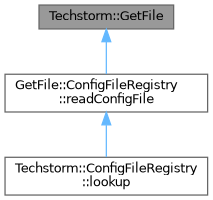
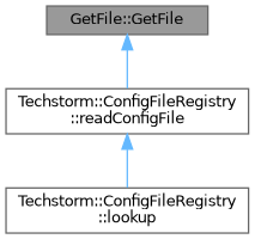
  digraph {
    rankdir=TB
    node [color=grey40 fillcolor=white fontname=Helvetica fontsize=10 shape=box style=filled]
    edge [color=steelblue1 dir=back fontname=Helvetica fontsize=10 labelfontname=Helvetica labelfontsize=10 style=solid]
-   n1 [color=gray40 fillcolor=grey60 fontcolor=black height=0.2 label="Techstorm::GetFile" width=0.4]
-   n2 [height=0.2 label="GetFile::ConfigFileRegistry\l::readConfigFile" width=0.4]
+   n1 [color=gray40 fillcolor=grey60 fontcolor=black height=0.2 label="GetFile::GetFile" width=0.4]
+   n2 [height=0.2 label="Techstorm::ConfigFileRegistry\l::readConfigFile" width=0.4]
    n3 [height=0.2 label="Techstorm::ConfigFileRegistry\l::lookup" width=0.4]
    n1 -> n2
    n2 -> n3
  }
